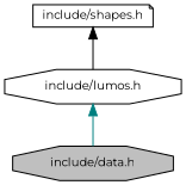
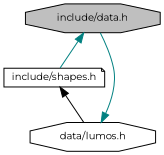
  digraph {
    fontname=Montserrat
    node [color=black fillcolor=white fontname=Montserrat fontsize=10 shape=octagon style=filled]
    edge [color=teal dir=back fontname=Montserrat fontsize=10 labelfontname=Helvetica labelfontsize=10 style=solid]
    n1 [fillcolor=grey75 fontcolor=black height=0.2 label="include/data.h" width=0.4]
    n2 [height=0.2 label="include/shapes.h" shape=note width=0.4]
-   n3 [height=0.2 label="include/lumos.h" width=0.4]
+   n3 [height=0.2 label="data/lumos.h" width=0.4]
+   n1 -> n2
    n2 -> n3 [color=black]
    n3 -> n1
  }
